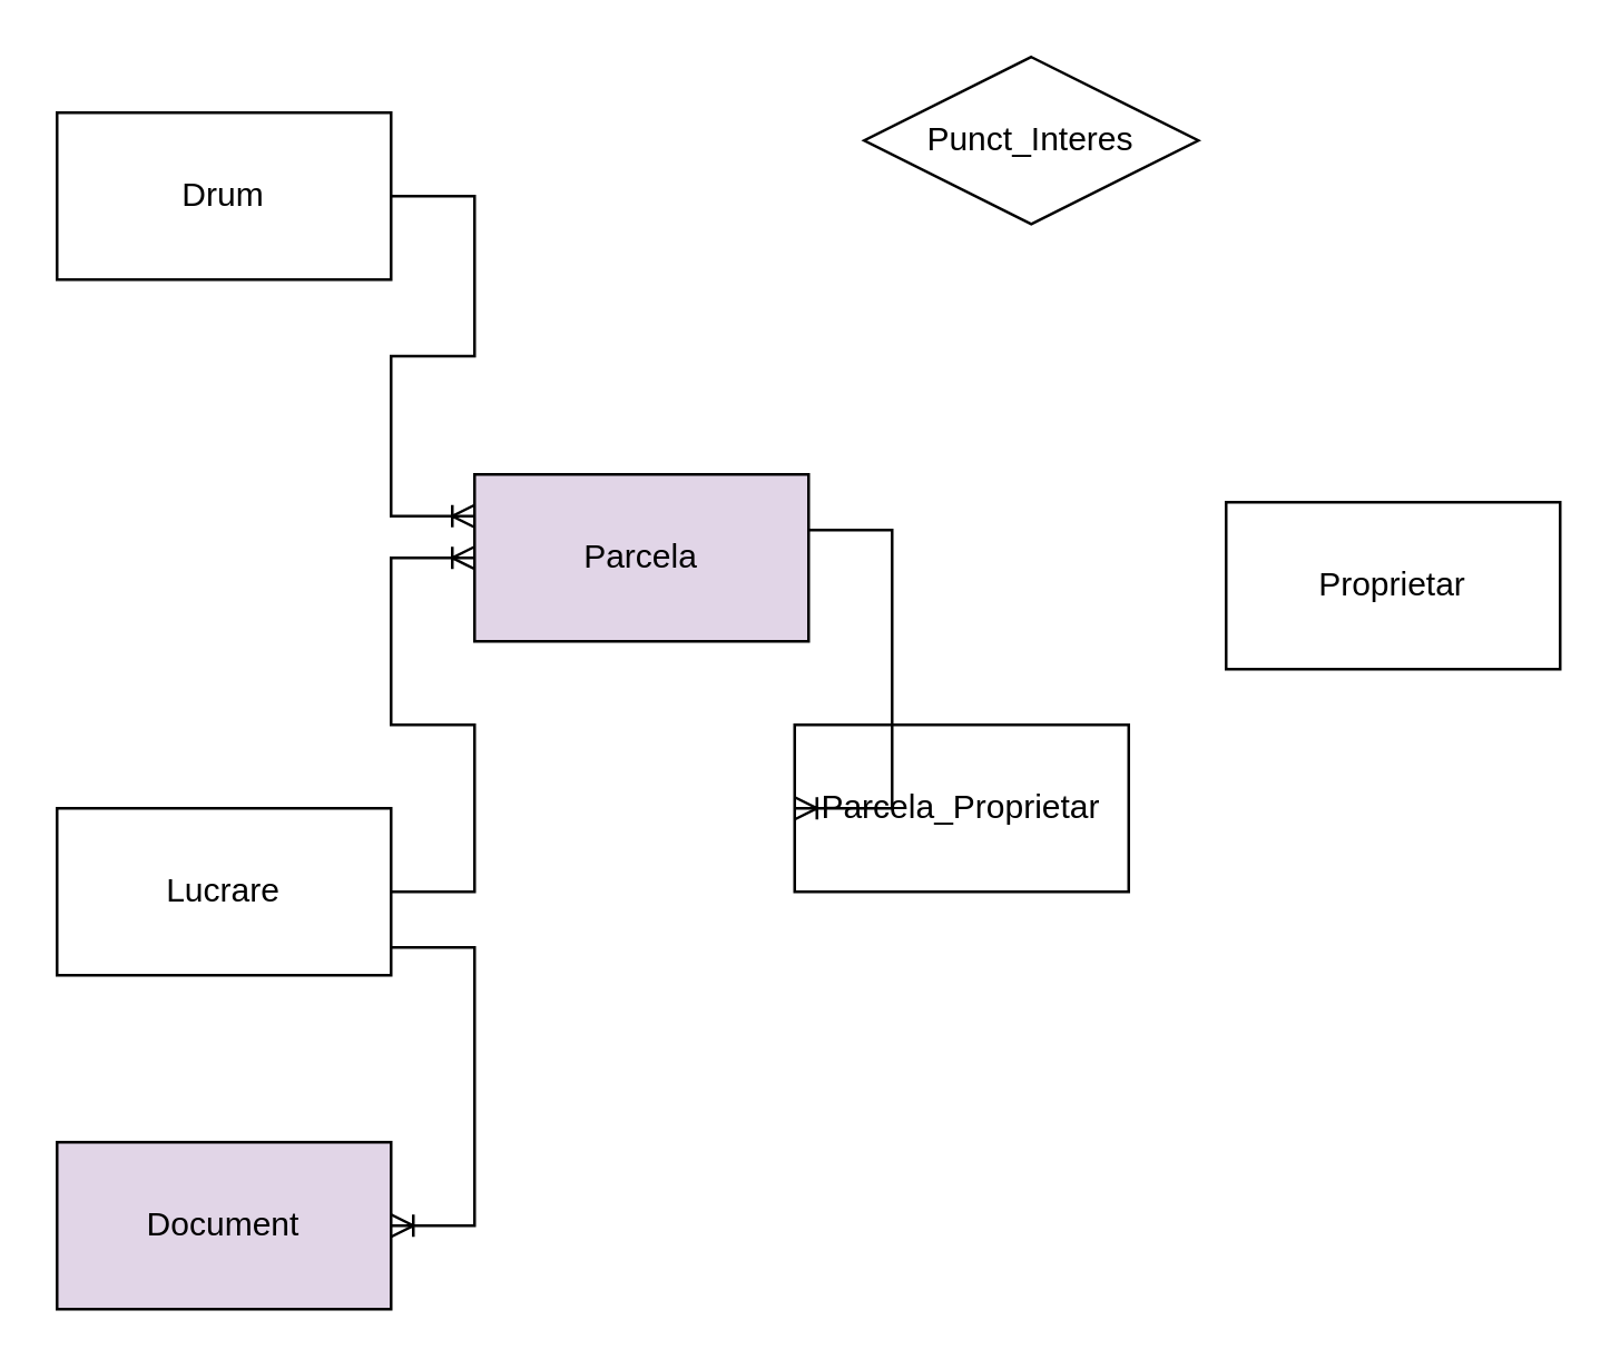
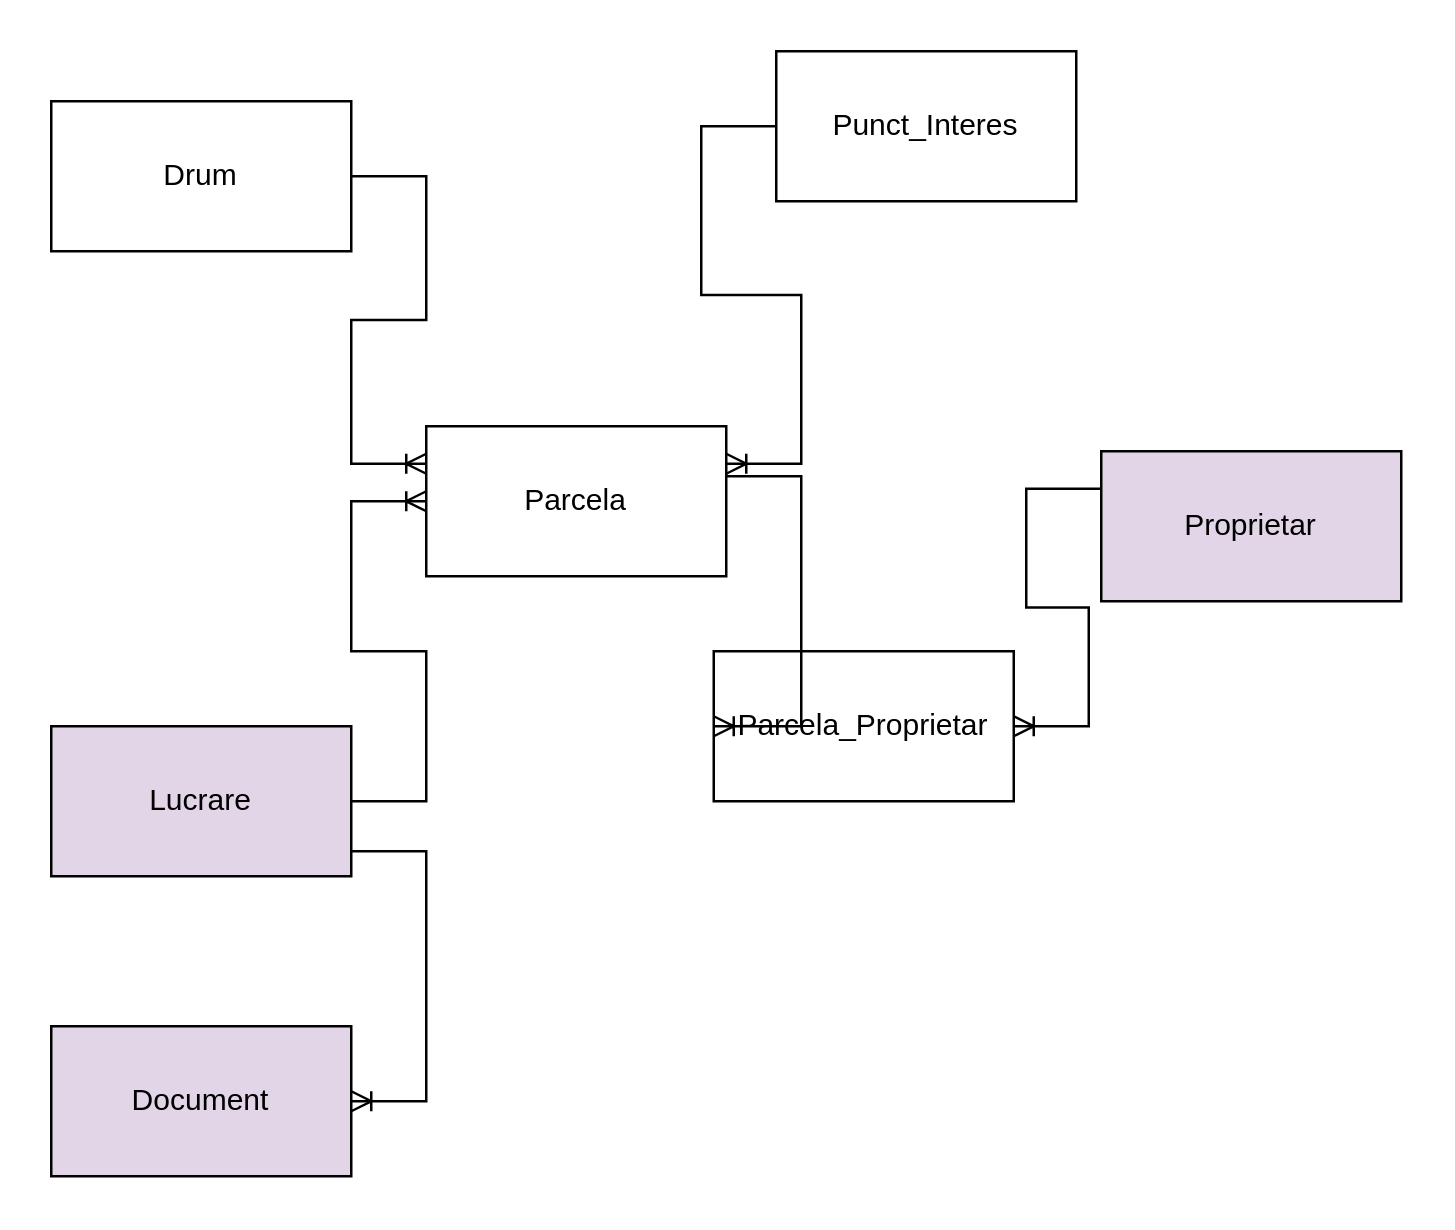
  <mxCell id="0" />
  <mxCell id="1" parent="0" />
- <mxCell id="2" value="Parcela" style="rounded=0;whiteSpace=wrap;html=1;fillColor=#e1d5e7;" vertex="1" parent="1"><mxGeometry x="170" y="170" width="120" height="60" as="geometry" /></mxCell>
- <mxCell id="3" value="Proprietar" style="rounded=0;whiteSpace=wrap;html=1;" vertex="1" parent="1"><mxGeometry x="440" y="180" width="120" height="60" as="geometry" /></mxCell>
- <mxCell id="4" value="Lucrare" style="rounded=0;whiteSpace=wrap;html=1;" vertex="1" parent="1"><mxGeometry x="20" y="290" width="120" height="60" as="geometry" /></mxCell>
+ <mxCell id="2" value="Parcela" style="rounded=0;whiteSpace=wrap;html=1;" vertex="1" parent="1"><mxGeometry x="170" y="170" width="120" height="60" as="geometry" /></mxCell>
+ <mxCell id="3" value="Proprietar" style="rounded=0;whiteSpace=wrap;html=1;fillColor=#e1d5e7;" vertex="1" parent="1"><mxGeometry x="440" y="180" width="120" height="60" as="geometry" /></mxCell>
+ <mxCell id="4" value="Lucrare" style="rounded=0;whiteSpace=wrap;html=1;fillColor=#e1d5e7;" vertex="1" parent="1"><mxGeometry x="20" y="290" width="120" height="60" as="geometry" /></mxCell>
  <mxCell id="5" value="Document" style="rounded=0;whiteSpace=wrap;html=1;fillColor=#e1d5e7;" vertex="1" parent="1"><mxGeometry x="20" y="410" width="120" height="60" as="geometry" /></mxCell>
  <mxCell id="6" value="Parcela_Proprietar" style="rounded=0;whiteSpace=wrap;html=1;" vertex="1" parent="1"><mxGeometry x="285" y="260" width="120" height="60" as="geometry" /></mxCell>
  <mxCell id="7" value="Drum" style="rounded=0;whiteSpace=wrap;html=1;" vertex="1" parent="1"><mxGeometry x="20" y="40" width="120" height="60" as="geometry" /></mxCell>
- <mxCell id="8" value="Punct_Interes" style="rhombus;whiteSpace=wrap;html=1;" vertex="1" parent="1"><mxGeometry x="310" y="20" width="120" height="60" as="geometry" /></mxCell>
+ <mxCell id="8" value="Punct_Interes" style="rounded=0;whiteSpace=wrap;html=1;" vertex="1" parent="1"><mxGeometry x="310" y="20" width="120" height="60" as="geometry" /></mxCell>
  <mxCell id="9" value="" style="edgeStyle=entityRelationEdgeStyle;fontSize=12;html=1;endArrow=ERoneToMany;rounded=0;entryX=0;entryY=0.5;entryDx=0;entryDy=0;" edge="1" parent="1" target="6"><mxGeometry width="100" height="100" relative="1" as="geometry"><mxPoint x="290" y="190" as="sourcePoint" /><mxPoint x="280" y="290" as="targetPoint" /></mxGeometry></mxCell>
+ <mxCell id="10" value="" style="edgeStyle=entityRelationEdgeStyle;fontSize=12;html=1;endArrow=ERoneToMany;rounded=0;entryX=1;entryY=0.5;entryDx=0;entryDy=0;exitX=0;exitY=0.25;exitDx=0;exitDy=0;" edge="1" parent="1" source="3" target="6"><mxGeometry width="100" height="100" relative="1" as="geometry"><mxPoint x="540" y="210" as="sourcePoint" /><mxPoint x="510" y="100" as="targetPoint" /></mxGeometry></mxCell>
  <mxCell id="11" value="" style="edgeStyle=entityRelationEdgeStyle;fontSize=12;html=1;endArrow=ERoneToMany;rounded=0;entryX=0;entryY=0.5;entryDx=0;entryDy=0;" edge="1" parent="1" target="2"><mxGeometry width="100" height="100" relative="1" as="geometry"><mxPoint x="140" y="320" as="sourcePoint" /><mxPoint x="240" y="220" as="targetPoint" /></mxGeometry></mxCell>
  <mxCell id="12" value="" style="edgeStyle=entityRelationEdgeStyle;fontSize=12;html=1;endArrow=ERoneToMany;rounded=0;entryX=0;entryY=0.25;entryDx=0;entryDy=0;" edge="1" parent="1" target="2"><mxGeometry width="100" height="100" relative="1" as="geometry"><mxPoint x="140" y="70" as="sourcePoint" /><mxPoint x="240" as="targetPoint" y="-30" /></mxGeometry></mxCell>
  <mxCell id="13" value="" style="edgeStyle=entityRelationEdgeStyle;fontSize=12;html=1;endArrow=ERoneToMany;rounded=0;entryX=1;entryY=0.5;entryDx=0;entryDy=0;" edge="1" parent="1" target="5"><mxGeometry width="100" height="100" relative="1" as="geometry"><mxPoint x="140" y="340" as="sourcePoint" /><mxPoint x="240" y="240" as="targetPoint" /></mxGeometry></mxCell>
+ <mxCell id="14" value="" style="edgeStyle=entityRelationEdgeStyle;fontSize=12;html=1;endArrow=ERoneToMany;rounded=0;entryX=1;entryY=0.25;entryDx=0;entryDy=0;exitX=0;exitY=0.5;exitDx=0;exitDy=0;" edge="1" parent="1" source="8" target="2"><mxGeometry width="100" height="100" relative="1" as="geometry"><mxPoint x="430" y="50" as="sourcePoint" /><mxPoint x="300" y="170" as="targetPoint" /></mxGeometry></mxCell>
